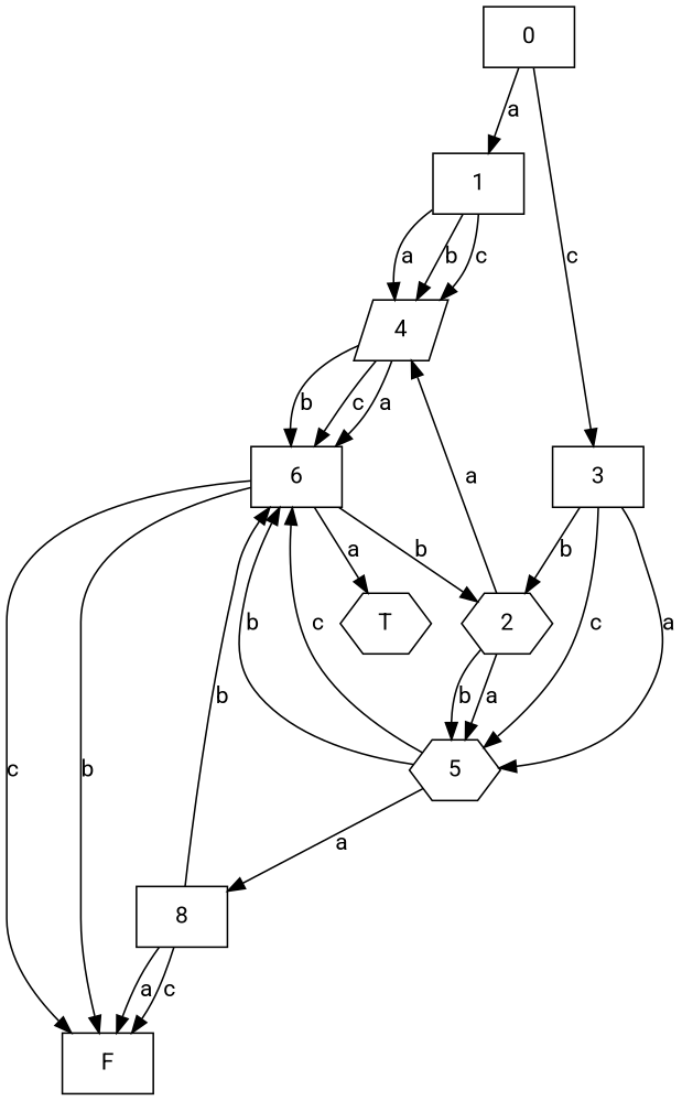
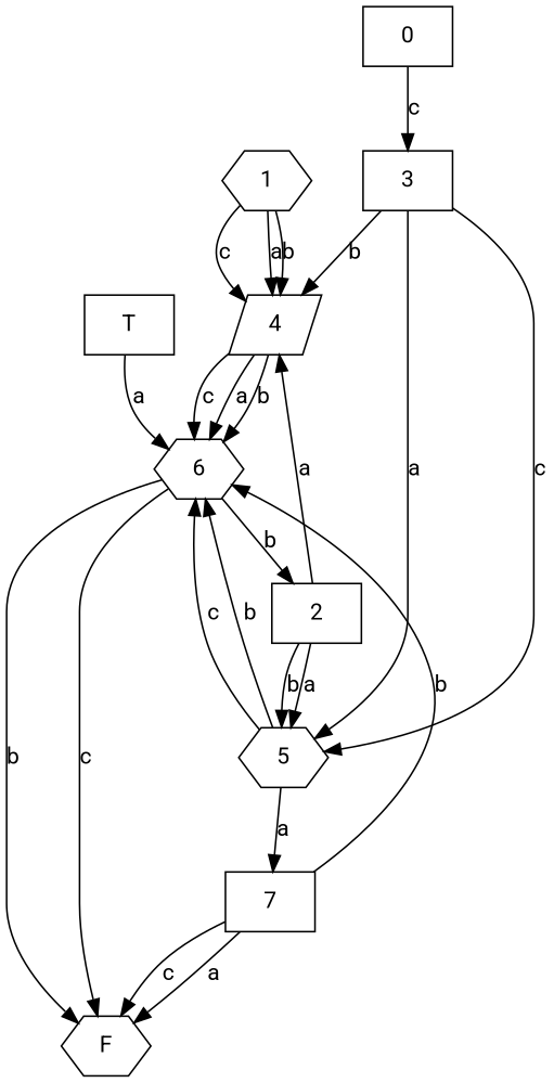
  digraph {
    fontname=Roboto
    node [fontname=Roboto shape=box]
    edge [fontname=Roboto]
    0
-   1
+   1 [shape=hexagon]
    3
    4 [shape=parallelogram]
-   2 [shape=hexagon]
+   2
    5 [shape=hexagon]
-   6
-   7 [label=8]
-   T [shape=hexagon]
-   F
-   0 -> 1 [label=a]
+   6 [shape=hexagon]
+   7
+   T
+   F [shape=hexagon]
    0 -> 3 [label=c]
    1 -> 4 [label=c]
    1 -> 4 [label=a]
    1 -> 4 [label=b]
-   3 -> 2 [label=b]
+   3 -> 4 [label=b]
    3 -> 5 [label=a]
    3 -> 5 [label=c]
    4 -> 6 [label=a]
    4 -> 6 [label=b]
    4 -> 6 [label=c]
    2 -> 4 [label=a]
    2 -> 5 [label=a]
    2 -> 5 [label=b]
    5 -> 6 [label=b]
    5 -> 6 [label=c]
    5 -> 7 [label=a]
    6 -> 2 [label=b]
-   6 -> T [label=a]
+   T -> 6 [label=a]
    6 -> F [label=c]
    6 -> F [label=b]
    7 -> 6 [label=b]
    7 -> F [label=a]
    7 -> F [label=c]
  }
